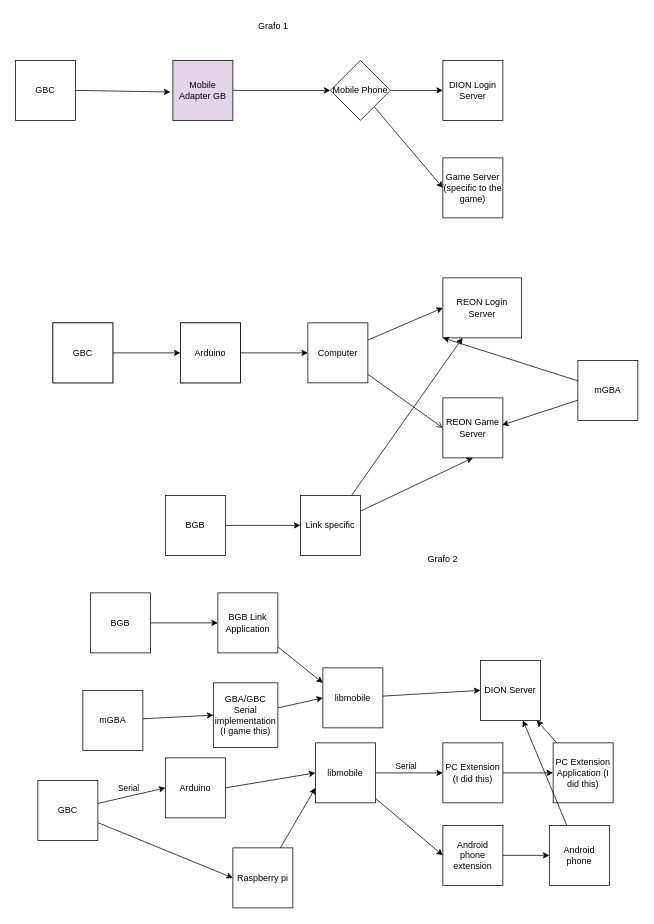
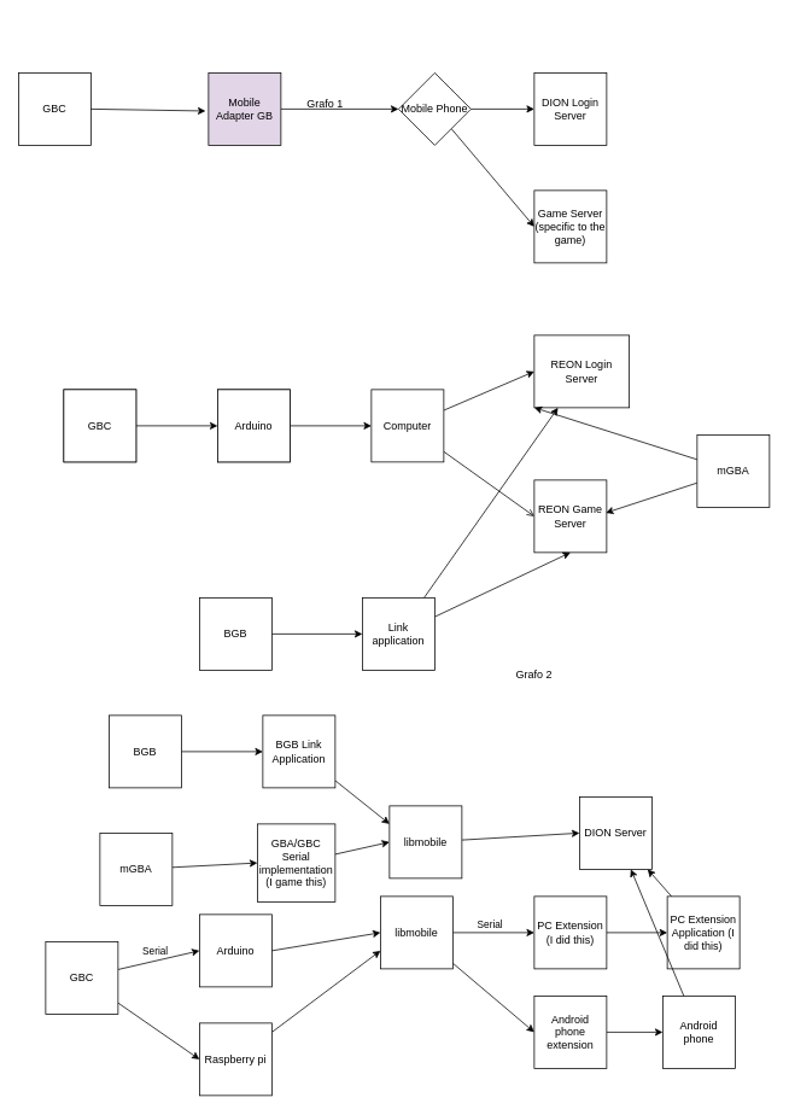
  <mxCell id="0" />
  <mxCell id="1" parent="0" />
  <mxCell id="2" value="GBC" style="whiteSpace=wrap;html=1;aspect=fixed;" vertex="1" parent="1"><mxGeometry x="20" y="80" width="80" height="80" as="geometry" /></mxCell>
  <mxCell id="3" style="edgeStyle=none;html=1;entryX=0;entryY=0.5;entryDx=0;entryDy=0;" edge="1" parent="1" source="4" target="8"><mxGeometry relative="1" as="geometry" /></mxCell>
  <mxCell id="4" value="Mobile Adapter GB" style="whiteSpace=wrap;html=1;aspect=fixed;fillColor=#e1d5e7;" vertex="1" parent="1"><mxGeometry x="230" y="80" width="80" height="80" as="geometry" /></mxCell>
  <mxCell id="5" value="" style="endArrow=classic;html=1;entryX=-0.041;entryY=0.527;entryDx=0;entryDy=0;entryPerimeter=0;exitX=1;exitY=0.5;exitDx=0;exitDy=0;" edge="1" parent="1" source="2" target="4"><mxGeometry width="50" height="50" relative="1" as="geometry"><mxPoint x="170" y="160" as="sourcePoint" /><mxPoint x="220" y="110" as="targetPoint" /></mxGeometry></mxCell>
  <mxCell id="6" style="edgeStyle=none;html=1;entryX=0;entryY=0.5;entryDx=0;entryDy=0;" edge="1" parent="1" source="8" target="9"><mxGeometry relative="1" as="geometry" /></mxCell>
  <mxCell id="7" style="edgeStyle=none;html=1;entryX=0;entryY=0.5;entryDx=0;entryDy=0;" edge="1" parent="1" source="8" target="10"><mxGeometry relative="1" as="geometry" /></mxCell>
  <mxCell id="8" value="Mobile Phone" style="rhombus;whiteSpace=wrap;html=1;aspect=fixed;" vertex="1" parent="1"><mxGeometry x="440" y="80" width="80" height="80" as="geometry" /></mxCell>
  <mxCell id="9" value="DION Login Server" style="whiteSpace=wrap;html=1;aspect=fixed;" vertex="1" parent="1"><mxGeometry x="590" y="80" width="80" height="80" as="geometry" /></mxCell>
  <mxCell id="10" value="Game Server (specific to the game)" style="whiteSpace=wrap;html=1;aspect=fixed;" vertex="1" parent="1"><mxGeometry x="590" y="210" width="80" height="80" as="geometry" /></mxCell>
  <mxCell id="11" style="edgeStyle=none;html=1;entryX=0;entryY=0.5;entryDx=0;entryDy=0;" edge="1" parent="1" source="12" target="14"><mxGeometry relative="1" as="geometry" /></mxCell>
  <mxCell id="12" value="GBC" style="whiteSpace=wrap;html=1;aspect=fixed;" vertex="1" parent="1"><mxGeometry x="70" y="430" width="80" height="80" as="geometry" /></mxCell>
  <mxCell id="13" style="edgeStyle=none;html=1;entryX=0;entryY=0.5;entryDx=0;entryDy=0;" edge="1" parent="1" source="14" target="17"><mxGeometry relative="1" as="geometry" /></mxCell>
  <mxCell id="14" value="Arduino" style="whiteSpace=wrap;html=1;aspect=fixed;" vertex="1" parent="1"><mxGeometry x="240" y="430" width="80" height="80" as="geometry" /></mxCell>
  <mxCell id="15" style="edgeStyle=none;html=1;entryX=0;entryY=0.5;entryDx=0;entryDy=0;" edge="1" parent="1" source="17" target="18"><mxGeometry relative="1" as="geometry" /></mxCell>
  <mxCell id="16" style="edgeStyle=none;html=1;entryX=0;entryY=0.5;entryDx=0;entryDy=0;endArrow=open;" edge="1" parent="1" source="17" target="19"><mxGeometry relative="1" as="geometry" /></mxCell>
  <mxCell id="17" value="Computer" style="whiteSpace=wrap;html=1;aspect=fixed;" vertex="1" parent="1"><mxGeometry x="410" y="430" width="80" height="80" as="geometry" /></mxCell>
  <mxCell id="18" value="REON Login Server" style="whiteSpace=wrap;html=1;aspect=fixed;" vertex="1" parent="1"><mxGeometry x="590" y="370" width="105" height="80" as="geometry" /></mxCell>
  <mxCell id="19" value="REON Game Server" style="whiteSpace=wrap;html=1;aspect=fixed;" vertex="1" parent="1"><mxGeometry x="590" y="530" width="80" height="80" as="geometry" /></mxCell>
  <mxCell id="20" style="edgeStyle=none;html=1;entryX=0;entryY=1;entryDx=0;entryDy=0;" edge="1" parent="1" source="22" target="18"><mxGeometry relative="1" as="geometry" /></mxCell>
  <mxCell id="21" style="edgeStyle=none;html=1;entryX=0.988;entryY=0.452;entryDx=0;entryDy=0;entryPerimeter=0;" edge="1" parent="1" source="22" target="19"><mxGeometry relative="1" as="geometry" /></mxCell>
  <mxCell id="22" value="mGBA" style="whiteSpace=wrap;html=1;aspect=fixed;" vertex="1" parent="1"><mxGeometry x="770" y="480" width="80" height="80" as="geometry" /></mxCell>
  <mxCell id="23" style="edgeStyle=none;html=1;entryX=0;entryY=0.5;entryDx=0;entryDy=0;" edge="1" parent="1" source="24" target="27"><mxGeometry relative="1" as="geometry" /></mxCell>
  <mxCell id="24" value="BGB" style="whiteSpace=wrap;html=1;aspect=fixed;" vertex="1" parent="1"><mxGeometry x="220" y="660" width="80" height="80" as="geometry" /></mxCell>
  <mxCell id="25" style="edgeStyle=none;html=1;entryX=0.25;entryY=1;entryDx=0;entryDy=0;" edge="1" parent="1" source="27" target="18"><mxGeometry relative="1" as="geometry" /></mxCell>
  <mxCell id="26" style="edgeStyle=none;html=1;entryX=0.5;entryY=1;entryDx=0;entryDy=0;" edge="1" parent="1" source="27" target="19"><mxGeometry relative="1" as="geometry" /></mxCell>
- <mxCell id="27" value="Link specific" style="whiteSpace=wrap;html=1;aspect=fixed;" vertex="1" parent="1"><mxGeometry x="400" y="660" width="80" height="80" as="geometry" /></mxCell>
+ <mxCell id="27" value="Link application" style="whiteSpace=wrap;html=1;aspect=fixed;" vertex="1" parent="1"><mxGeometry x="400" y="660" width="80" height="80" as="geometry" /></mxCell>
  <mxCell id="28" value="GBC" style="whiteSpace=wrap;html=1;aspect=fixed;" vertex="1" parent="1"><mxGeometry x="70" y="430" width="80" height="80" as="geometry" /></mxCell>
  <mxCell id="29" value="Arduino" style="whiteSpace=wrap;html=1;aspect=fixed;" vertex="1" parent="1"><mxGeometry x="240" y="430" width="80" height="80" as="geometry" /></mxCell>
  <mxCell id="30" style="edgeStyle=none;html=1;entryX=0;entryY=0.5;entryDx=0;entryDy=0;" edge="1" parent="1" source="33" target="34"><mxGeometry relative="1" as="geometry" /></mxCell>
  <mxCell id="31" value="Serial" style="edgeLabel;html=1;align=center;verticalAlign=middle;resizable=0;points=[];" vertex="1" connectable="0" parent="30"><mxGeometry x="-0.598" y="1" relative="1" as="geometry"><mxPoint x="22" y="-16" as="offset" /></mxGeometry></mxCell>
  <mxCell id="32" style="edgeStyle=none;html=1;entryX=0;entryY=0.5;entryDx=0;entryDy=0;" edge="1" parent="1" source="33" target="62"><mxGeometry relative="1" as="geometry" /></mxCell>
  <mxCell id="33" value="GBC" style="whiteSpace=wrap;html=1;aspect=fixed;" vertex="1" parent="1"><mxGeometry x="50" y="1040" width="80" height="80" as="geometry" /></mxCell>
  <mxCell id="34" value="Arduino" style="whiteSpace=wrap;html=1;aspect=fixed;" vertex="1" parent="1"><mxGeometry x="220" y="1010" width="80" height="80" as="geometry" /></mxCell>
  <mxCell id="35" style="edgeStyle=none;html=1;entryX=0;entryY=0.5;entryDx=0;entryDy=0;exitX=1;exitY=0.5;exitDx=0;exitDy=0;" edge="1" parent="1" source="34" target="41"><mxGeometry relative="1" as="geometry"><mxPoint x="300" y="1045" as="sourcePoint" /></mxGeometry></mxCell>
  <mxCell id="36" style="edgeStyle=none;html=1;entryX=0;entryY=0.5;entryDx=0;entryDy=0;" edge="1" parent="1" source="37" target="45"><mxGeometry relative="1" as="geometry"><mxPoint x="270" y="950" as="targetPoint" /></mxGeometry></mxCell>
  <mxCell id="37" value="mGBA" style="whiteSpace=wrap;html=1;aspect=fixed;" vertex="1" parent="1"><mxGeometry x="110" y="920" width="80" height="80" as="geometry" /></mxCell>
  <mxCell id="38" style="edgeStyle=none;html=1;entryX=0;entryY=0.5;entryDx=0;entryDy=0;" edge="1" parent="1" source="41" target="43"><mxGeometry relative="1" as="geometry"><mxPoint x="580" y="1030" as="targetPoint" /></mxGeometry></mxCell>
  <mxCell id="39" value="Serial" style="edgeLabel;html=1;align=center;verticalAlign=middle;resizable=0;points=[];" vertex="1" connectable="0" parent="38"><mxGeometry x="-0.356" y="-2" relative="1" as="geometry"><mxPoint x="11" y="-12" as="offset" /></mxGeometry></mxCell>
  <mxCell id="40" style="edgeStyle=none;html=1;entryX=0;entryY=0.5;entryDx=0;entryDy=0;" edge="1" parent="1" source="41" target="58"><mxGeometry relative="1" as="geometry" /></mxCell>
  <mxCell id="41" value="libmobile" style="whiteSpace=wrap;html=1;aspect=fixed;" vertex="1" parent="1"><mxGeometry x="420" y="990" width="80" height="80" as="geometry" /></mxCell>
  <mxCell id="42" style="edgeStyle=none;html=1;entryX=0;entryY=0.5;entryDx=0;entryDy=0;" edge="1" parent="1" source="43" target="49"><mxGeometry relative="1" as="geometry" /></mxCell>
  <mxCell id="43" value="PC Extension (I did this)" style="whiteSpace=wrap;html=1;aspect=fixed;" vertex="1" parent="1"><mxGeometry x="590" y="990" width="80" height="80" as="geometry" /></mxCell>
  <mxCell id="44" style="edgeStyle=none;html=1;entryX=0;entryY=0.5;entryDx=0;entryDy=0;" edge="1" parent="1" source="45" target="47"><mxGeometry relative="1" as="geometry" /></mxCell>
  <mxCell id="45" value="GBA/GBC Serial implementation (I game this)" style="whiteSpace=wrap;html=1;aspect=fixed;" vertex="1" parent="1"><mxGeometry x="284" y="910" width="86" height="86" as="geometry" /></mxCell>
  <mxCell id="46" style="edgeStyle=none;html=1;entryX=0;entryY=0.5;entryDx=0;entryDy=0;" edge="1" parent="1" source="47" target="50"><mxGeometry relative="1" as="geometry" /></mxCell>
  <mxCell id="47" value="libmobile" style="whiteSpace=wrap;html=1;aspect=fixed;" vertex="1" parent="1"><mxGeometry x="430" y="890" width="80" height="80" as="geometry" /></mxCell>
  <mxCell id="48" style="edgeStyle=none;html=1;" edge="1" parent="1" source="49" target="50"><mxGeometry relative="1" as="geometry"><mxPoint x="910" y="1010" as="targetPoint" /></mxGeometry></mxCell>
  <mxCell id="49" value="PC Extension Application (I did this)" style="whiteSpace=wrap;html=1;aspect=fixed;" vertex="1" parent="1"><mxGeometry x="737" y="990" width="80" height="80" as="geometry" /></mxCell>
  <mxCell id="50" value="DION Server" style="whiteSpace=wrap;html=1;aspect=fixed;" vertex="1" parent="1"><mxGeometry x="640" y="880" width="80" height="80" as="geometry" /></mxCell>
- <mxCell id="51" value="Grafo 1" style="text;html=1;strokeColor=none;fillColor=none;align=center;verticalAlign=middle;whiteSpace=wrap;rounded=0;" vertex="1" parent="1"><mxGeometry x="334" y="20" width="60" height="30" as="geometry" /></mxCell>
+ <mxCell id="51" value="Grafo 1" style="text;html=1;strokeColor=none;fillColor=none;align=center;verticalAlign=middle;whiteSpace=wrap;rounded=0;" vertex="1" parent="1"><mxGeometry x="329" y="100" width="60" height="30" as="geometry" /></mxCell>
  <mxCell id="52" value="Grafo 2" style="text;html=1;strokeColor=none;fillColor=none;align=center;verticalAlign=middle;whiteSpace=wrap;rounded=0;" vertex="1" parent="1"><mxGeometry x="560" y="730" width="60" height="30" as="geometry" /></mxCell>
  <mxCell id="53" style="edgeStyle=none;html=1;entryX=0;entryY=0.5;entryDx=0;entryDy=0;" edge="1" parent="1" source="54" target="56"><mxGeometry relative="1" as="geometry" /></mxCell>
  <mxCell id="54" value="BGB" style="whiteSpace=wrap;html=1;aspect=fixed;" vertex="1" parent="1"><mxGeometry x="120" y="790" width="80" height="80" as="geometry" /></mxCell>
  <mxCell id="55" style="edgeStyle=none;html=1;entryX=0;entryY=0.25;entryDx=0;entryDy=0;" edge="1" parent="1" source="56" target="47"><mxGeometry relative="1" as="geometry" /></mxCell>
  <mxCell id="56" value="BGB Link Application" style="whiteSpace=wrap;html=1;aspect=fixed;" vertex="1" parent="1"><mxGeometry x="290" y="790" width="80" height="80" as="geometry" /></mxCell>
  <mxCell id="57" style="edgeStyle=none;html=1;entryX=0;entryY=0.5;entryDx=0;entryDy=0;" edge="1" parent="1" source="58" target="60"><mxGeometry relative="1" as="geometry"><mxPoint x="730" y="1130" as="targetPoint" /></mxGeometry></mxCell>
  <mxCell id="58" value="Android phone extension" style="whiteSpace=wrap;html=1;aspect=fixed;" vertex="1" parent="1"><mxGeometry x="590" y="1100" width="80" height="80" as="geometry" /></mxCell>
  <mxCell id="59" style="edgeStyle=none;html=1;" edge="1" parent="1" source="60" target="50"><mxGeometry relative="1" as="geometry"><mxPoint x="910" y="1050" as="targetPoint" /></mxGeometry></mxCell>
  <mxCell id="60" value="Android phone" style="whiteSpace=wrap;html=1;aspect=fixed;" vertex="1" parent="1"><mxGeometry x="732" y="1100" width="80" height="80" as="geometry" /></mxCell>
  <mxCell id="61" style="edgeStyle=none;html=1;entryX=0;entryY=0.75;entryDx=0;entryDy=0;" edge="1" parent="1" source="62" target="41"><mxGeometry relative="1" as="geometry" /></mxCell>
- <mxCell id="62" value="Raspberry pi" style="whiteSpace=wrap;html=1;aspect=fixed;" vertex="1" parent="1"><mxGeometry x="310" y="1130" width="80" height="80" as="geometry" /></mxCell>
+ <mxCell id="62" value="Raspberry pi" style="whiteSpace=wrap;html=1;aspect=fixed;" vertex="1" parent="1"><mxGeometry x="220" y="1130" width="80" height="80" as="geometry" /></mxCell>
